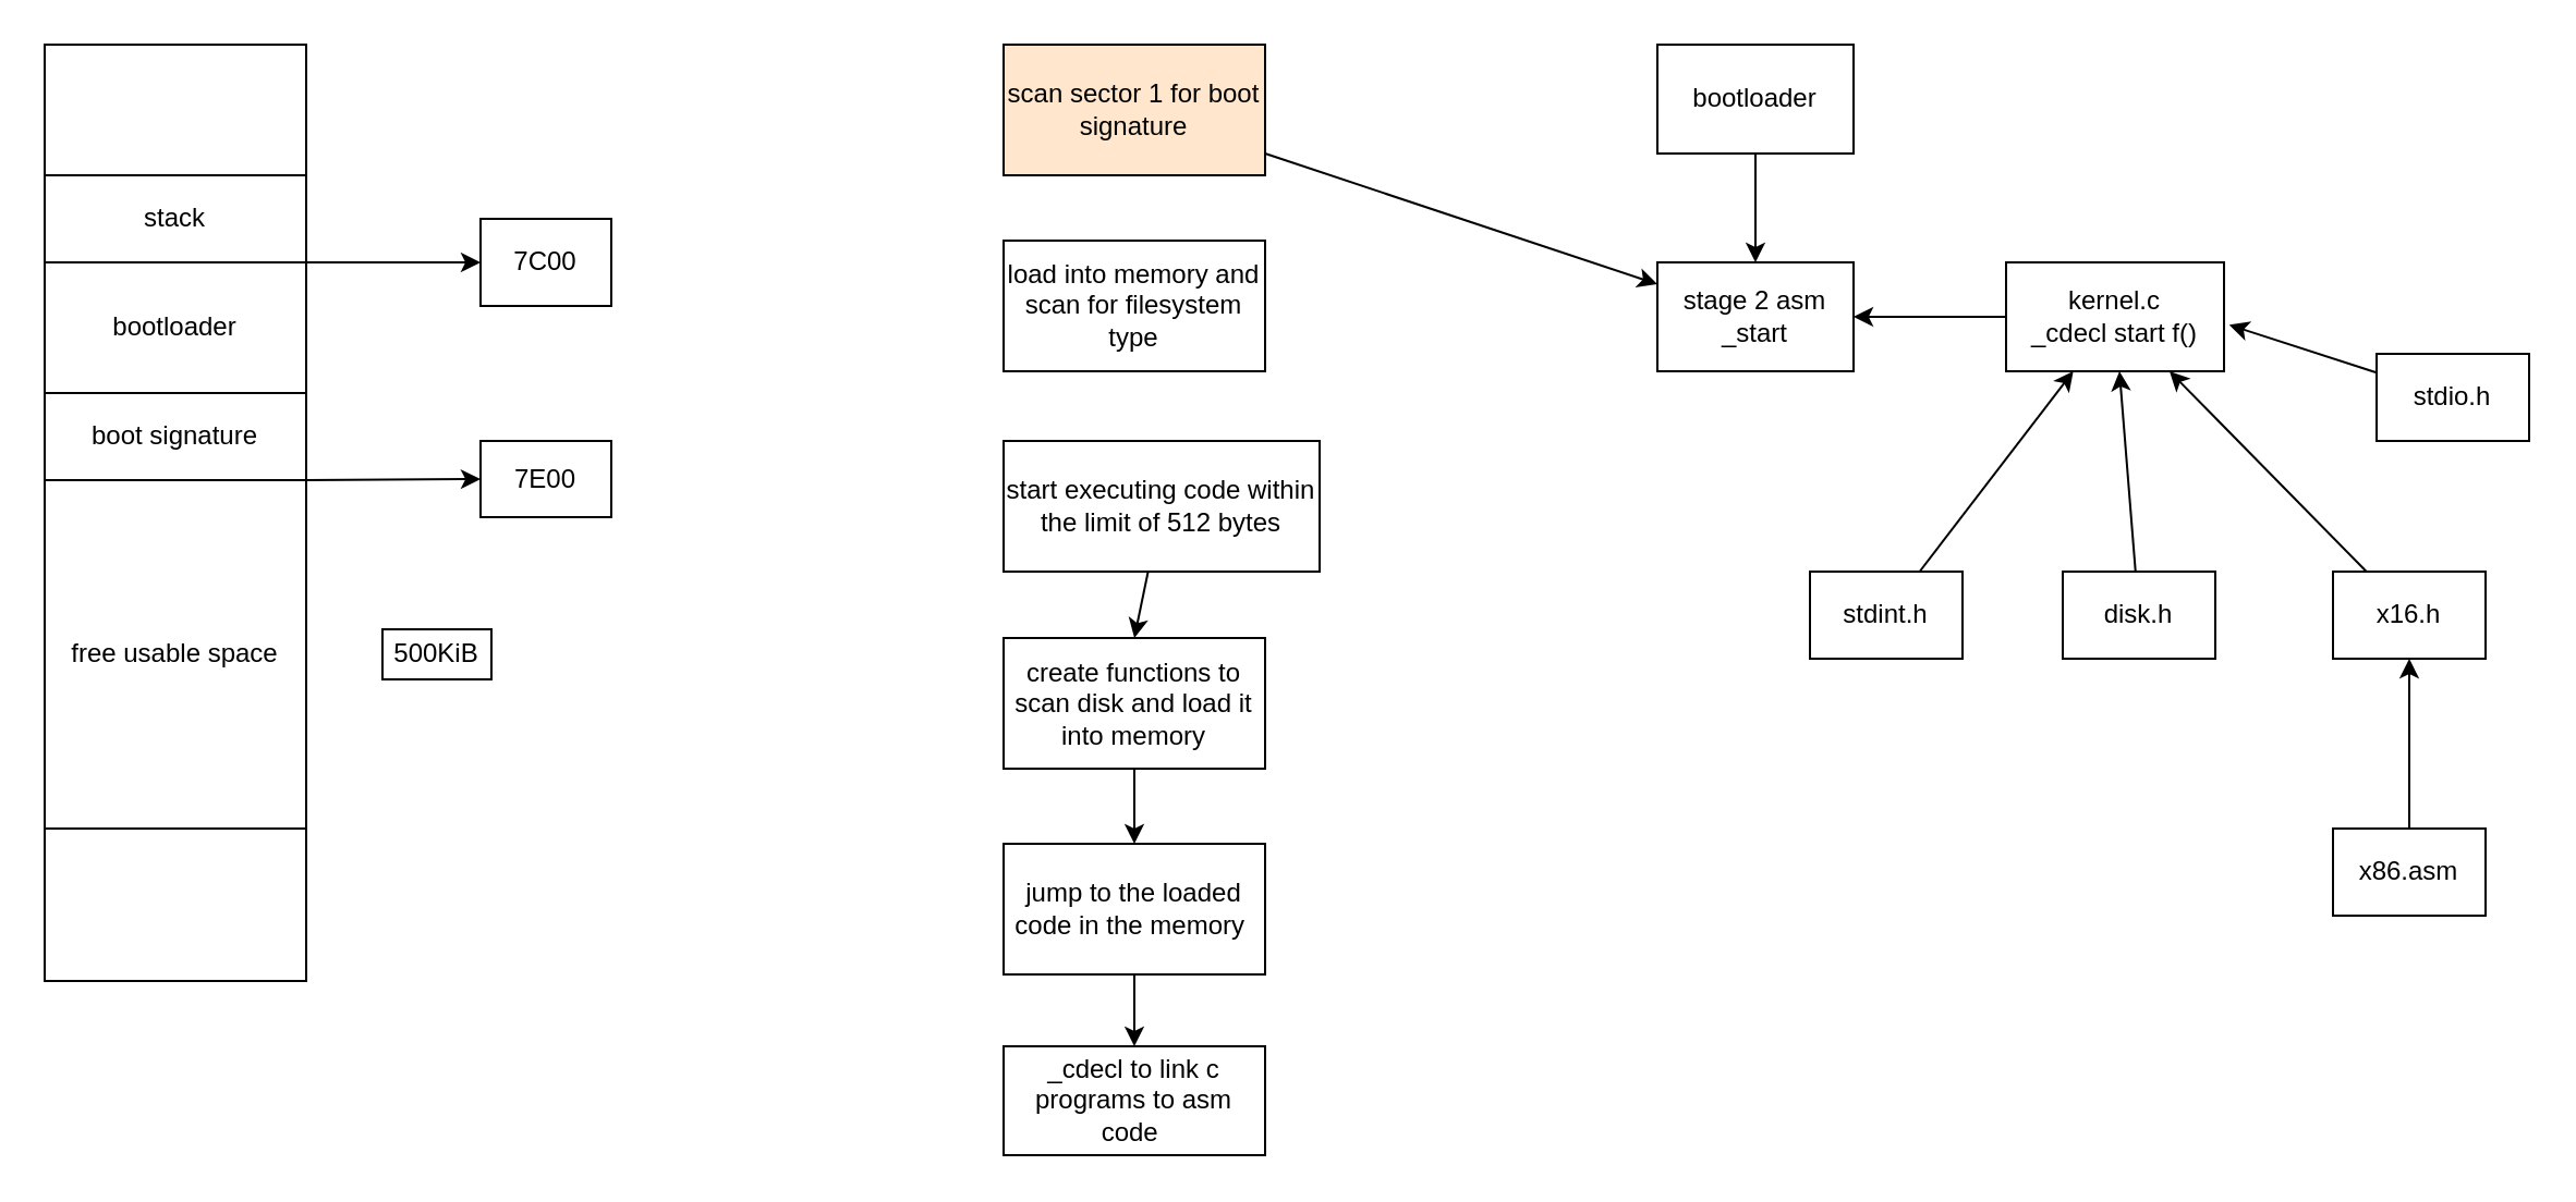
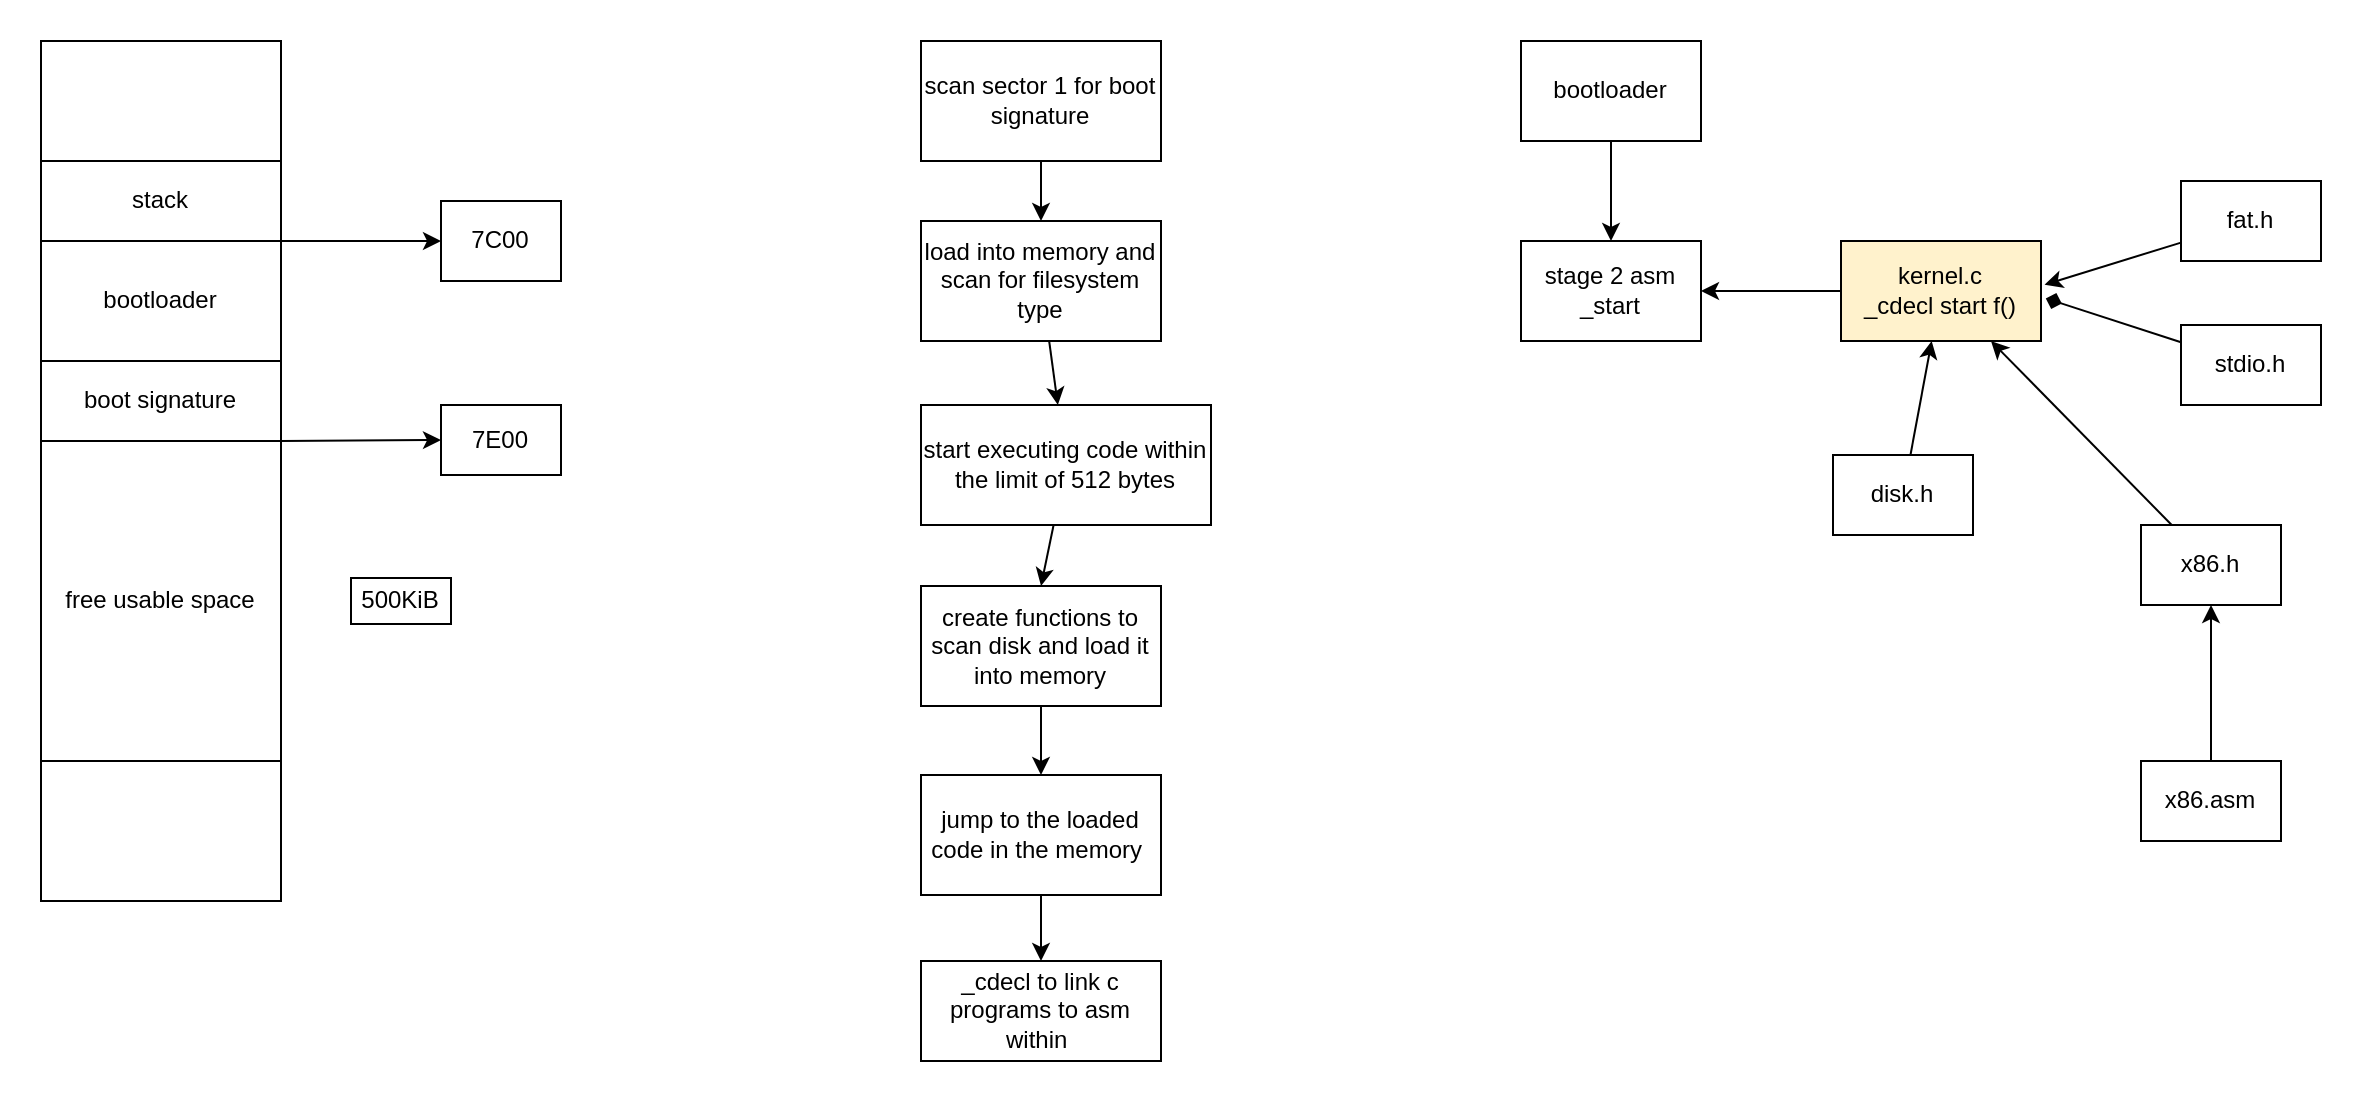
  <mxCell id="0" />
  <mxCell id="1" parent="0" />
  <mxCell id="2" value="" style="rounded=0;whiteSpace=wrap;html=1;" vertex="1" parent="1"><mxGeometry x="20" y="20" width="120" height="430" as="geometry" /></mxCell>
  <mxCell id="3" value="" style="rounded=0;whiteSpace=wrap;html=1;" vertex="1" parent="1"><mxGeometry x="20" y="20" width="120" height="60" as="geometry" /></mxCell>
  <mxCell id="4" value="7C00" style="rounded=0;whiteSpace=wrap;html=1;" vertex="1" parent="1"><mxGeometry x="220" y="100" width="60" height="40" as="geometry" /></mxCell>
  <mxCell id="5" value="free usable space" style="rounded=0;whiteSpace=wrap;html=1;" vertex="1" parent="1"><mxGeometry x="20" y="220" width="120" height="160" as="geometry" /></mxCell>
  <mxCell id="6" value="stack" style="rounded=0;whiteSpace=wrap;html=1;" vertex="1" parent="1"><mxGeometry x="20" y="80" width="120" height="40" as="geometry" /></mxCell>
  <mxCell id="7" value="" style="endArrow=classic;html=1;" edge="1" parent="1" target="4"><mxGeometry width="50" height="50" relative="1" as="geometry"><mxPoint x="140" y="120" as="sourcePoint" /><mxPoint x="170" y="130" as="targetPoint" /></mxGeometry></mxCell>
  <mxCell id="8" value="bootloader" style="rounded=0;whiteSpace=wrap;html=1;" vertex="1" parent="1"><mxGeometry x="20" y="120" width="120" height="60" as="geometry" /></mxCell>
  <mxCell id="9" value="boot signature" style="rounded=0;whiteSpace=wrap;html=1;" vertex="1" parent="1"><mxGeometry x="20" y="180" width="120" height="40" as="geometry" /></mxCell>
  <mxCell id="10" value="7E00" style="rounded=0;whiteSpace=wrap;html=1;" vertex="1" parent="1"><mxGeometry x="220" y="202" width="60" height="35" as="geometry" /></mxCell>
  <mxCell id="11" value="" style="endArrow=classic;html=1;entryX=0;entryY=0.5;entryDx=0;entryDy=0;" edge="1" parent="1" target="10"><mxGeometry width="50" height="50" relative="1" as="geometry"><mxPoint x="140" y="220" as="sourcePoint" /><mxPoint x="190" y="170" as="targetPoint" /></mxGeometry></mxCell>
  <mxCell id="12" value="500KiB" style="rounded=0;whiteSpace=wrap;html=1;" vertex="1" parent="1"><mxGeometry x="175" y="288.5" width="50" height="23" as="geometry" /></mxCell>
- <mxCell id="13" style="edgeStyle=none;html=1;" edge="1" parent="1" source="14" target="26"><mxGeometry relative="1" as="geometry" /></mxCell>
- <mxCell id="14" value="scan sector 1 for boot signature" style="rounded=0;whiteSpace=wrap;html=1;fillColor=#ffe6cc;" vertex="1" parent="1"><mxGeometry x="460" y="20" width="120" height="60" as="geometry" /></mxCell>
+ <mxCell id="13" style="edgeStyle=none;html=1;entryX=0.5;entryY=0;entryDx=0;entryDy=0;" edge="1" parent="1" source="14" target="16"><mxGeometry relative="1" as="geometry" /></mxCell>
+ <mxCell id="14" value="scan sector 1 for boot signature" style="rounded=0;whiteSpace=wrap;html=1;" vertex="1" parent="1"><mxGeometry x="460" y="20" width="120" height="60" as="geometry" /></mxCell>
+ <mxCell id="15" value="" style="edgeStyle=none;html=1;" edge="1" parent="1" source="16" target="18"><mxGeometry relative="1" as="geometry" /></mxCell>
  <mxCell id="16" value="load into memory and scan for filesystem type" style="rounded=0;whiteSpace=wrap;html=1;" vertex="1" parent="1"><mxGeometry x="460" y="110" width="120" height="60" as="geometry" /></mxCell>
  <mxCell id="17" style="edgeStyle=none;html=1;entryX=0.5;entryY=0;entryDx=0;entryDy=0;" edge="1" parent="1" source="18" target="20"><mxGeometry relative="1" as="geometry" /></mxCell>
  <mxCell id="18" value="start executing code within the limit of 512 bytes" style="rounded=0;whiteSpace=wrap;html=1;" vertex="1" parent="1"><mxGeometry x="460" y="202" width="145" height="60" as="geometry" /></mxCell>
  <mxCell id="19" style="edgeStyle=none;html=1;entryX=0.5;entryY=0;entryDx=0;entryDy=0;" edge="1" parent="1" source="20" target="22"><mxGeometry relative="1" as="geometry" /></mxCell>
  <mxCell id="20" value="create functions to scan disk and load it into memory" style="rounded=0;whiteSpace=wrap;html=1;" vertex="1" parent="1"><mxGeometry x="460" y="292.5" width="120" height="60" as="geometry" /></mxCell>
  <mxCell id="21" style="edgeStyle=none;html=1;entryX=0.5;entryY=0;entryDx=0;entryDy=0;" edge="1" parent="1" source="22" target="23"><mxGeometry relative="1" as="geometry"><mxPoint x="520" y="470" as="targetPoint" /></mxGeometry></mxCell>
  <mxCell id="22" value="jump to the loaded code in the memory&amp;nbsp;" style="rounded=0;whiteSpace=wrap;html=1;" vertex="1" parent="1"><mxGeometry x="460" y="387" width="120" height="60" as="geometry" /></mxCell>
- <mxCell id="23" value="_cdecl to link c programs to asm code&amp;nbsp;" style="rounded=0;whiteSpace=wrap;html=1;" vertex="1" parent="1"><mxGeometry x="460" y="480" width="120" height="50" as="geometry" /></mxCell>
+ <mxCell id="23" value="_cdecl to link c programs to asm within&amp;nbsp;" style="rounded=0;whiteSpace=wrap;html=1;" vertex="1" parent="1"><mxGeometry x="460" y="480" width="120" height="50" as="geometry" /></mxCell>
  <mxCell id="24" style="edgeStyle=none;html=1;entryX=0.5;entryY=0;entryDx=0;entryDy=0;" edge="1" parent="1" source="25" target="26"><mxGeometry relative="1" as="geometry" /></mxCell>
  <mxCell id="25" value="bootloader" style="rounded=0;whiteSpace=wrap;html=1;" vertex="1" parent="1"><mxGeometry x="760" y="20" width="90" height="50" as="geometry" /></mxCell>
  <mxCell id="26" value="stage 2 asm&lt;br&gt;_start" style="rounded=0;whiteSpace=wrap;html=1;" vertex="1" parent="1"><mxGeometry x="760" y="120" width="90" height="50" as="geometry" /></mxCell>
  <mxCell id="27" style="edgeStyle=none;html=1;entryX=1;entryY=0.5;entryDx=0;entryDy=0;" edge="1" parent="1" source="28" target="26"><mxGeometry relative="1" as="geometry" /></mxCell>
- <mxCell id="28" value="kernel.c&lt;br&gt;_cdecl start f()" style="rounded=0;whiteSpace=wrap;html=1;" vertex="1" parent="1"><mxGeometry x="920" y="120" width="100" height="50" as="geometry" /></mxCell>
- <mxCell id="29" style="edgeStyle=none;html=1;" edge="1" parent="1" source="30" target="28"><mxGeometry relative="1" as="geometry" /></mxCell>
- <mxCell id="30" value="stdint.h" style="rounded=0;whiteSpace=wrap;html=1;" vertex="1" parent="1"><mxGeometry x="830" y="262" width="70" height="40" as="geometry" /></mxCell>
+ <mxCell id="28" value="kernel.c&lt;br&gt;_cdecl start f()" style="rounded=0;whiteSpace=wrap;html=1;fillColor=#fff2cc;" vertex="1" parent="1"><mxGeometry x="920" y="120" width="100" height="50" as="geometry" /></mxCell>
  <mxCell id="31" style="edgeStyle=none;html=1;" edge="1" parent="1" source="32" target="28"><mxGeometry relative="1" as="geometry" /></mxCell>
- <mxCell id="32" value="disk.h" style="rounded=0;whiteSpace=wrap;html=1;" vertex="1" parent="1"><mxGeometry x="946" y="262" width="70" height="40" as="geometry" /></mxCell>
- <mxCell id="33" style="edgeStyle=none;html=1;entryX=1.024;entryY=0.574;entryDx=0;entryDy=0;entryPerimeter=0;" edge="1" parent="1" source="34" target="28"><mxGeometry relative="1" as="geometry" /></mxCell>
+ <mxCell id="32" value="disk.h" style="rounded=0;whiteSpace=wrap;html=1;" vertex="1" parent="1"><mxGeometry x="916" y="227" width="70" height="40" as="geometry" /></mxCell>
+ <mxCell id="33" style="edgeStyle=none;html=1;entryX=1.024;entryY=0.574;entryDx=0;entryDy=0;entryPerimeter=0;endArrow=diamond;" edge="1" parent="1" source="34" target="28"><mxGeometry relative="1" as="geometry" /></mxCell>
  <mxCell id="34" value="stdio.h" style="rounded=0;whiteSpace=wrap;html=1;" vertex="1" parent="1"><mxGeometry x="1090" y="162" width="70" height="40" as="geometry" /></mxCell>
+ <mxCell id="35" style="edgeStyle=none;html=1;entryX=1.018;entryY=0.437;entryDx=0;entryDy=0;entryPerimeter=0;" edge="1" parent="1" source="36" target="28"><mxGeometry relative="1" as="geometry" /></mxCell>
+ <mxCell id="36" value="fat.h" style="rounded=0;whiteSpace=wrap;html=1;" vertex="1" parent="1"><mxGeometry x="1090" y="90" width="70" height="40" as="geometry" /></mxCell>
  <mxCell id="37" style="edgeStyle=none;html=1;entryX=0.75;entryY=1;entryDx=0;entryDy=0;" edge="1" parent="1" source="38" target="28"><mxGeometry relative="1" as="geometry" /></mxCell>
- <mxCell id="38" value="x16.h" style="rounded=0;whiteSpace=wrap;html=1;" vertex="1" parent="1"><mxGeometry x="1070" y="262" width="70" height="40" as="geometry" /></mxCell>
+ <mxCell id="38" value="x86.h" style="rounded=0;whiteSpace=wrap;html=1;" vertex="1" parent="1"><mxGeometry x="1070" y="262" width="70" height="40" as="geometry" /></mxCell>
  <mxCell id="39" style="edgeStyle=none;html=1;entryX=0.5;entryY=1;entryDx=0;entryDy=0;" edge="1" parent="1" source="40" target="38"><mxGeometry relative="1" as="geometry" /></mxCell>
  <mxCell id="40" value="x86.asm" style="rounded=0;whiteSpace=wrap;html=1;" vertex="1" parent="1"><mxGeometry x="1070" y="380" width="70" height="40" as="geometry" /></mxCell>
